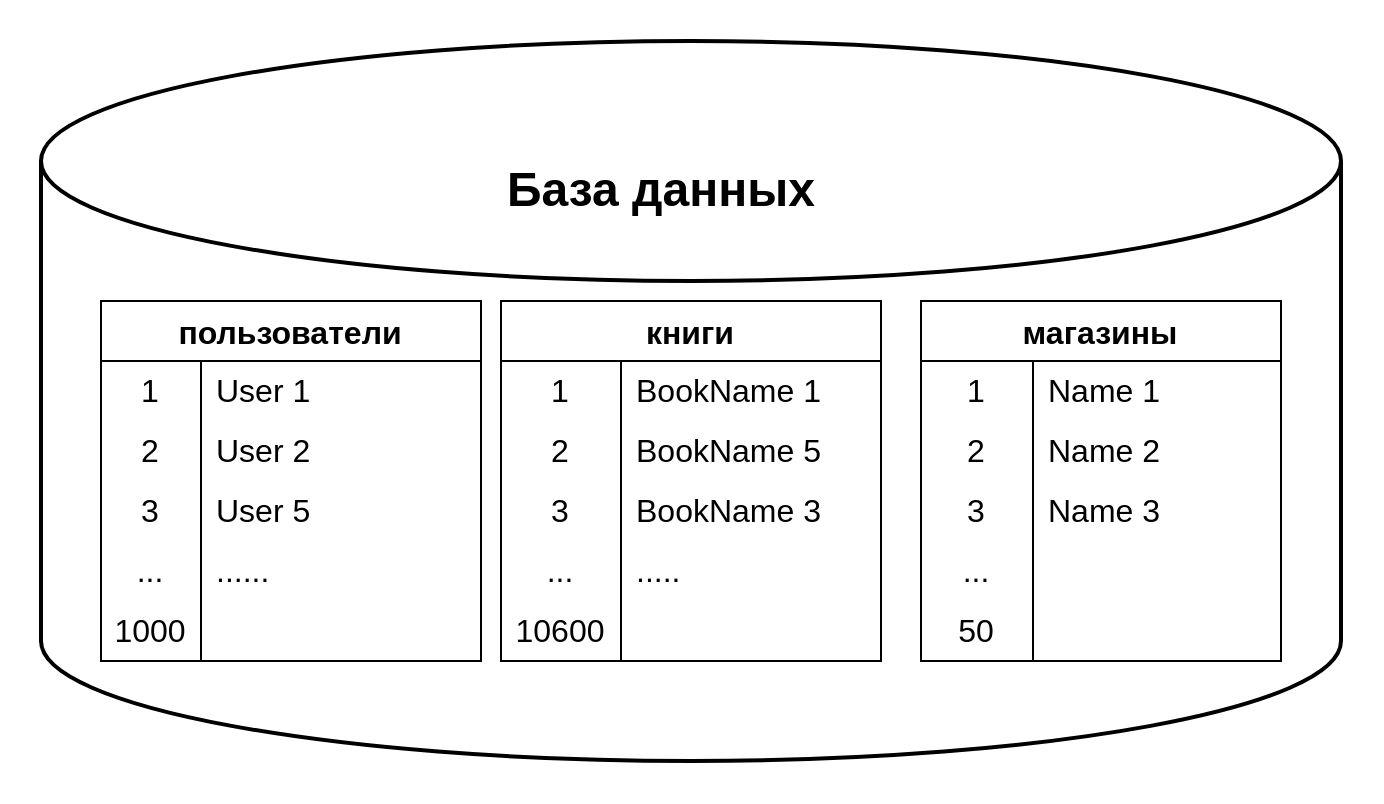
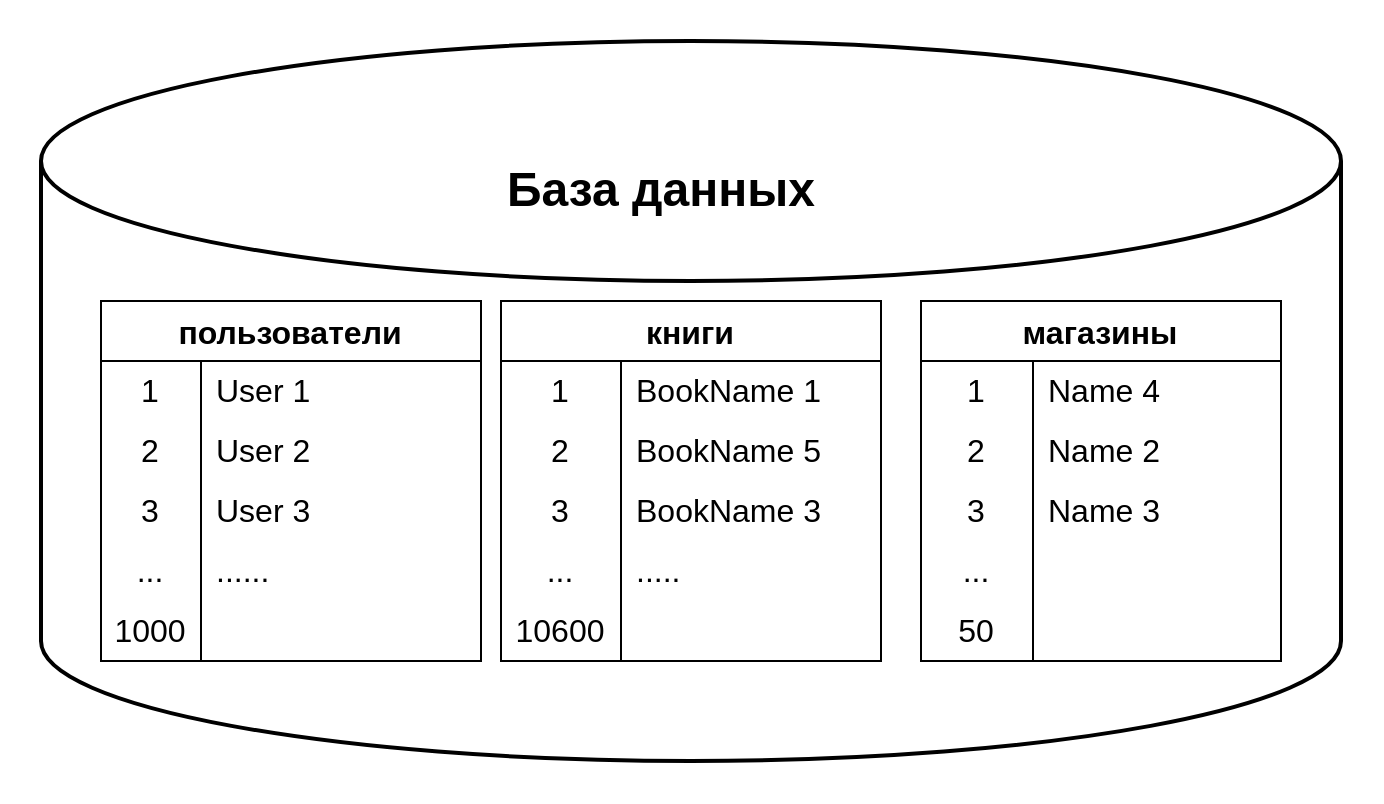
  <mxCell id="0" />
  <mxCell id="1" parent="0" />
  <mxCell id="2" value="" style="group" parent="1" vertex="1" connectable="0"><mxGeometry x="20" y="20" width="650" height="360" as="geometry" /></mxCell>
  <mxCell id="3" value="" style="strokeWidth=2;html=1;shape=mxgraph.flowchart.database;whiteSpace=wrap;" parent="2" vertex="1"><mxGeometry width="650" height="360" as="geometry" /></mxCell>
  <mxCell id="4" value="пользователи" style="shape=table;startSize=30;container=1;collapsible=0;childLayout=tableLayout;fixedRows=1;rowLines=0;fontStyle=1;strokeColor=default;fontSize=16;" parent="2" vertex="1"><mxGeometry x="30" y="130" width="190" height="180" as="geometry" /></mxCell>
  <mxCell id="5" value="" style="shape=tableRow;horizontal=0;startSize=0;swimlaneHead=0;swimlaneBody=0;top=0;left=0;bottom=0;right=0;collapsible=0;dropTarget=0;fillColor=none;points=[[0,0.5],[1,0.5]];portConstraint=eastwest;strokeColor=inherit;fontSize=16;" parent="4" vertex="1"><mxGeometry y="30" width="190" height="30" as="geometry" /></mxCell>
  <mxCell id="6" value="1" style="shape=partialRectangle;html=1;whiteSpace=wrap;connectable=0;fillColor=none;top=0;left=0;bottom=0;right=0;overflow=hidden;pointerEvents=1;strokeColor=inherit;fontSize=16;" parent="5" vertex="1"><mxGeometry width="50" height="30" as="geometry"><mxRectangle width="50" height="30" as="alternateBounds" /></mxGeometry></mxCell>
  <mxCell id="7" value="User 1&amp;nbsp;" style="shape=partialRectangle;html=1;whiteSpace=wrap;connectable=0;fillColor=none;top=0;left=0;bottom=0;right=0;align=left;spacingLeft=6;overflow=hidden;strokeColor=inherit;fontSize=16;" parent="5" vertex="1"><mxGeometry x="50" width="140" height="30" as="geometry"><mxRectangle width="140" height="30" as="alternateBounds" /></mxGeometry></mxCell>
  <mxCell id="8" value="" style="shape=tableRow;horizontal=0;startSize=0;swimlaneHead=0;swimlaneBody=0;top=0;left=0;bottom=0;right=0;collapsible=0;dropTarget=0;fillColor=none;points=[[0,0.5],[1,0.5]];portConstraint=eastwest;strokeColor=inherit;fontSize=16;" parent="4" vertex="1"><mxGeometry y="60" width="190" height="30" as="geometry" /></mxCell>
  <mxCell id="9" value="2" style="shape=partialRectangle;html=1;whiteSpace=wrap;connectable=0;fillColor=none;top=0;left=0;bottom=0;right=0;overflow=hidden;strokeColor=inherit;fontSize=16;" parent="8" vertex="1"><mxGeometry width="50" height="30" as="geometry"><mxRectangle width="50" height="30" as="alternateBounds" /></mxGeometry></mxCell>
  <mxCell id="10" value="User 2" style="shape=partialRectangle;html=1;whiteSpace=wrap;connectable=0;fillColor=none;top=0;left=0;bottom=0;right=0;align=left;spacingLeft=6;overflow=hidden;strokeColor=inherit;fontSize=16;" parent="8" vertex="1"><mxGeometry x="50" width="140" height="30" as="geometry"><mxRectangle width="140" height="30" as="alternateBounds" /></mxGeometry></mxCell>
  <mxCell id="11" value="" style="shape=tableRow;horizontal=0;startSize=0;swimlaneHead=0;swimlaneBody=0;top=0;left=0;bottom=0;right=0;collapsible=0;dropTarget=0;fillColor=none;points=[[0,0.5],[1,0.5]];portConstraint=eastwest;strokeColor=inherit;fontSize=16;" parent="4" vertex="1"><mxGeometry y="90" width="190" height="30" as="geometry" /></mxCell>
  <mxCell id="12" value="3" style="shape=partialRectangle;html=1;whiteSpace=wrap;connectable=0;fillColor=none;top=0;left=0;bottom=0;right=0;overflow=hidden;strokeColor=inherit;fontSize=16;" parent="11" vertex="1"><mxGeometry width="50" height="30" as="geometry"><mxRectangle width="50" height="30" as="alternateBounds" /></mxGeometry></mxCell>
- <mxCell id="13" value="User 5" style="shape=partialRectangle;html=1;whiteSpace=wrap;connectable=0;fillColor=none;top=0;left=0;bottom=0;right=0;align=left;spacingLeft=6;overflow=hidden;strokeColor=inherit;fontSize=16;" parent="11" vertex="1"><mxGeometry x="50" width="140" height="30" as="geometry"><mxRectangle width="140" height="30" as="alternateBounds" /></mxGeometry></mxCell>
+ <mxCell id="13" value="User 3" style="shape=partialRectangle;html=1;whiteSpace=wrap;connectable=0;fillColor=none;top=0;left=0;bottom=0;right=0;align=left;spacingLeft=6;overflow=hidden;strokeColor=inherit;fontSize=16;" parent="11" vertex="1"><mxGeometry x="50" width="140" height="30" as="geometry"><mxRectangle width="140" height="30" as="alternateBounds" /></mxGeometry></mxCell>
  <mxCell id="14" style="shape=tableRow;horizontal=0;startSize=0;swimlaneHead=0;swimlaneBody=0;top=0;left=0;bottom=0;right=0;collapsible=0;dropTarget=0;fillColor=none;points=[[0,0.5],[1,0.5]];portConstraint=eastwest;strokeColor=inherit;fontSize=16;" parent="4" vertex="1"><mxGeometry y="120" width="190" height="30" as="geometry" /></mxCell>
  <mxCell id="15" value="..." style="shape=partialRectangle;html=1;whiteSpace=wrap;connectable=0;fillColor=none;top=0;left=0;bottom=0;right=0;overflow=hidden;strokeColor=inherit;fontSize=16;" parent="14" vertex="1"><mxGeometry width="50" height="30" as="geometry"><mxRectangle width="50" height="30" as="alternateBounds" /></mxGeometry></mxCell>
  <mxCell id="16" value="......" style="shape=partialRectangle;html=1;whiteSpace=wrap;connectable=0;fillColor=none;top=0;left=0;bottom=0;right=0;align=left;spacingLeft=6;overflow=hidden;strokeColor=inherit;fontSize=16;" parent="14" vertex="1"><mxGeometry x="50" width="140" height="30" as="geometry"><mxRectangle width="140" height="30" as="alternateBounds" /></mxGeometry></mxCell>
  <mxCell id="17" style="shape=tableRow;horizontal=0;startSize=0;swimlaneHead=0;swimlaneBody=0;top=0;left=0;bottom=0;right=0;collapsible=0;dropTarget=0;fillColor=none;points=[[0,0.5],[1,0.5]];portConstraint=eastwest;strokeColor=inherit;fontSize=16;" parent="4" vertex="1"><mxGeometry y="150" width="190" height="30" as="geometry" /></mxCell>
  <mxCell id="18" value="1000" style="shape=partialRectangle;html=1;whiteSpace=wrap;connectable=0;fillColor=none;top=0;left=0;bottom=0;right=0;overflow=hidden;strokeColor=inherit;fontSize=16;" parent="17" vertex="1"><mxGeometry width="50" height="30" as="geometry"><mxRectangle width="50" height="30" as="alternateBounds" /></mxGeometry></mxCell>
  <mxCell id="19" style="shape=partialRectangle;html=1;whiteSpace=wrap;connectable=0;fillColor=none;top=0;left=0;bottom=0;right=0;align=left;spacingLeft=6;overflow=hidden;strokeColor=inherit;fontSize=16;" parent="17" vertex="1"><mxGeometry x="50" width="140" height="30" as="geometry"><mxRectangle width="140" height="30" as="alternateBounds" /></mxGeometry></mxCell>
  <mxCell id="20" value="книги" style="shape=table;startSize=30;container=1;collapsible=0;childLayout=tableLayout;fixedRows=1;rowLines=0;fontStyle=1;strokeColor=default;fontSize=16;" parent="2" vertex="1"><mxGeometry x="230" y="130" width="190" height="180" as="geometry" /></mxCell>
  <mxCell id="21" value="" style="shape=tableRow;horizontal=0;startSize=0;swimlaneHead=0;swimlaneBody=0;top=0;left=0;bottom=0;right=0;collapsible=0;dropTarget=0;fillColor=none;points=[[0,0.5],[1,0.5]];portConstraint=eastwest;strokeColor=inherit;fontSize=16;" parent="20" vertex="1"><mxGeometry y="30" width="190" height="30" as="geometry" /></mxCell>
  <mxCell id="22" value="1" style="shape=partialRectangle;html=1;whiteSpace=wrap;connectable=0;fillColor=none;top=0;left=0;bottom=0;right=0;overflow=hidden;pointerEvents=1;strokeColor=inherit;fontSize=16;" parent="21" vertex="1"><mxGeometry width="60" height="30" as="geometry"><mxRectangle width="60" height="30" as="alternateBounds" /></mxGeometry></mxCell>
  <mxCell id="23" value="BookName 1" style="shape=partialRectangle;html=1;whiteSpace=wrap;connectable=0;fillColor=none;top=0;left=0;bottom=0;right=0;align=left;spacingLeft=6;overflow=hidden;strokeColor=inherit;fontSize=16;" parent="21" vertex="1"><mxGeometry x="60" width="130" height="30" as="geometry"><mxRectangle width="130" height="30" as="alternateBounds" /></mxGeometry></mxCell>
  <mxCell id="24" value="" style="shape=tableRow;horizontal=0;startSize=0;swimlaneHead=0;swimlaneBody=0;top=0;left=0;bottom=0;right=0;collapsible=0;dropTarget=0;fillColor=none;points=[[0,0.5],[1,0.5]];portConstraint=eastwest;strokeColor=inherit;fontSize=16;" parent="20" vertex="1"><mxGeometry y="60" width="190" height="30" as="geometry" /></mxCell>
  <mxCell id="25" value="2" style="shape=partialRectangle;html=1;whiteSpace=wrap;connectable=0;fillColor=none;top=0;left=0;bottom=0;right=0;overflow=hidden;strokeColor=inherit;fontSize=16;" parent="24" vertex="1"><mxGeometry width="60" height="30" as="geometry"><mxRectangle width="60" height="30" as="alternateBounds" /></mxGeometry></mxCell>
  <mxCell id="26" value="BookName 5" style="shape=partialRectangle;html=1;whiteSpace=wrap;connectable=0;fillColor=none;top=0;left=0;bottom=0;right=0;align=left;spacingLeft=6;overflow=hidden;strokeColor=inherit;fontSize=16;" parent="24" vertex="1"><mxGeometry x="60" width="130" height="30" as="geometry"><mxRectangle width="130" height="30" as="alternateBounds" /></mxGeometry></mxCell>
  <mxCell id="27" value="" style="shape=tableRow;horizontal=0;startSize=0;swimlaneHead=0;swimlaneBody=0;top=0;left=0;bottom=0;right=0;collapsible=0;dropTarget=0;fillColor=none;points=[[0,0.5],[1,0.5]];portConstraint=eastwest;strokeColor=inherit;fontSize=16;" parent="20" vertex="1"><mxGeometry y="90" width="190" height="30" as="geometry" /></mxCell>
  <mxCell id="28" value="3" style="shape=partialRectangle;html=1;whiteSpace=wrap;connectable=0;fillColor=none;top=0;left=0;bottom=0;right=0;overflow=hidden;strokeColor=inherit;fontSize=16;" parent="27" vertex="1"><mxGeometry width="60" height="30" as="geometry"><mxRectangle width="60" height="30" as="alternateBounds" /></mxGeometry></mxCell>
  <mxCell id="29" value="BookName 3" style="shape=partialRectangle;html=1;whiteSpace=wrap;connectable=0;fillColor=none;top=0;left=0;bottom=0;right=0;align=left;spacingLeft=6;overflow=hidden;strokeColor=inherit;fontSize=16;" parent="27" vertex="1"><mxGeometry x="60" width="130" height="30" as="geometry"><mxRectangle width="130" height="30" as="alternateBounds" /></mxGeometry></mxCell>
  <mxCell id="30" style="shape=tableRow;horizontal=0;startSize=0;swimlaneHead=0;swimlaneBody=0;top=0;left=0;bottom=0;right=0;collapsible=0;dropTarget=0;fillColor=none;points=[[0,0.5],[1,0.5]];portConstraint=eastwest;strokeColor=inherit;fontSize=16;" parent="20" vertex="1"><mxGeometry y="120" width="190" height="30" as="geometry" /></mxCell>
  <mxCell id="31" value="..." style="shape=partialRectangle;html=1;whiteSpace=wrap;connectable=0;fillColor=none;top=0;left=0;bottom=0;right=0;overflow=hidden;strokeColor=inherit;fontSize=16;" parent="30" vertex="1"><mxGeometry width="60" height="30" as="geometry"><mxRectangle width="60" height="30" as="alternateBounds" /></mxGeometry></mxCell>
  <mxCell id="32" value="....." style="shape=partialRectangle;html=1;whiteSpace=wrap;connectable=0;fillColor=none;top=0;left=0;bottom=0;right=0;align=left;spacingLeft=6;overflow=hidden;strokeColor=inherit;fontSize=16;" parent="30" vertex="1"><mxGeometry x="60" width="130" height="30" as="geometry"><mxRectangle width="130" height="30" as="alternateBounds" /></mxGeometry></mxCell>
  <mxCell id="33" style="shape=tableRow;horizontal=0;startSize=0;swimlaneHead=0;swimlaneBody=0;top=0;left=0;bottom=0;right=0;collapsible=0;dropTarget=0;fillColor=none;points=[[0,0.5],[1,0.5]];portConstraint=eastwest;strokeColor=inherit;fontSize=16;" parent="20" vertex="1"><mxGeometry y="150" width="190" height="30" as="geometry" /></mxCell>
  <mxCell id="34" value="10600" style="shape=partialRectangle;html=1;whiteSpace=wrap;connectable=0;fillColor=none;top=0;left=0;bottom=0;right=0;overflow=hidden;strokeColor=inherit;fontSize=16;" parent="33" vertex="1"><mxGeometry width="60" height="30" as="geometry"><mxRectangle width="60" height="30" as="alternateBounds" /></mxGeometry></mxCell>
  <mxCell id="35" style="shape=partialRectangle;html=1;whiteSpace=wrap;connectable=0;fillColor=none;top=0;left=0;bottom=0;right=0;align=left;spacingLeft=6;overflow=hidden;strokeColor=inherit;fontSize=16;" parent="33" vertex="1"><mxGeometry x="60" width="130" height="30" as="geometry"><mxRectangle width="130" height="30" as="alternateBounds" /></mxGeometry></mxCell>
  <mxCell id="36" value="магазины" style="shape=table;startSize=30;container=1;collapsible=0;childLayout=tableLayout;fixedRows=1;rowLines=0;fontStyle=1;strokeColor=default;fontSize=16;" parent="2" vertex="1"><mxGeometry x="440" y="130" width="180" height="180" as="geometry" /></mxCell>
  <mxCell id="37" value="" style="shape=tableRow;horizontal=0;startSize=0;swimlaneHead=0;swimlaneBody=0;top=0;left=0;bottom=0;right=0;collapsible=0;dropTarget=0;fillColor=none;points=[[0,0.5],[1,0.5]];portConstraint=eastwest;strokeColor=inherit;fontSize=16;" parent="36" vertex="1"><mxGeometry y="30" width="180" height="30" as="geometry" /></mxCell>
  <mxCell id="38" value="1" style="shape=partialRectangle;html=1;whiteSpace=wrap;connectable=0;fillColor=none;top=0;left=0;bottom=0;right=0;overflow=hidden;pointerEvents=1;strokeColor=inherit;fontSize=16;" parent="37" vertex="1"><mxGeometry width="56" height="30" as="geometry"><mxRectangle width="56" height="30" as="alternateBounds" /></mxGeometry></mxCell>
- <mxCell id="39" value="Name 1" style="shape=partialRectangle;html=1;whiteSpace=wrap;connectable=0;fillColor=none;top=0;left=0;bottom=0;right=0;align=left;spacingLeft=6;overflow=hidden;strokeColor=inherit;fontSize=16;" parent="37" vertex="1"><mxGeometry x="56" width="124" height="30" as="geometry"><mxRectangle width="124" height="30" as="alternateBounds" /></mxGeometry></mxCell>
+ <mxCell id="39" value="Name 4" style="shape=partialRectangle;html=1;whiteSpace=wrap;connectable=0;fillColor=none;top=0;left=0;bottom=0;right=0;align=left;spacingLeft=6;overflow=hidden;strokeColor=inherit;fontSize=16;" parent="37" vertex="1"><mxGeometry x="56" width="124" height="30" as="geometry"><mxRectangle width="124" height="30" as="alternateBounds" /></mxGeometry></mxCell>
  <mxCell id="40" value="" style="shape=tableRow;horizontal=0;startSize=0;swimlaneHead=0;swimlaneBody=0;top=0;left=0;bottom=0;right=0;collapsible=0;dropTarget=0;fillColor=none;points=[[0,0.5],[1,0.5]];portConstraint=eastwest;strokeColor=inherit;fontSize=16;" parent="36" vertex="1"><mxGeometry y="60" width="180" height="30" as="geometry" /></mxCell>
  <mxCell id="41" value="2" style="shape=partialRectangle;html=1;whiteSpace=wrap;connectable=0;fillColor=none;top=0;left=0;bottom=0;right=0;overflow=hidden;strokeColor=inherit;fontSize=16;" parent="40" vertex="1"><mxGeometry width="56" height="30" as="geometry"><mxRectangle width="56" height="30" as="alternateBounds" /></mxGeometry></mxCell>
  <mxCell id="42" value="Name&amp;nbsp;2" style="shape=partialRectangle;html=1;whiteSpace=wrap;connectable=0;fillColor=none;top=0;left=0;bottom=0;right=0;align=left;spacingLeft=6;overflow=hidden;strokeColor=inherit;fontSize=16;" parent="40" vertex="1"><mxGeometry x="56" width="124" height="30" as="geometry"><mxRectangle width="124" height="30" as="alternateBounds" /></mxGeometry></mxCell>
  <mxCell id="43" value="" style="shape=tableRow;horizontal=0;startSize=0;swimlaneHead=0;swimlaneBody=0;top=0;left=0;bottom=0;right=0;collapsible=0;dropTarget=0;fillColor=none;points=[[0,0.5],[1,0.5]];portConstraint=eastwest;strokeColor=inherit;fontSize=16;" parent="36" vertex="1"><mxGeometry y="90" width="180" height="30" as="geometry" /></mxCell>
  <mxCell id="44" value="3" style="shape=partialRectangle;html=1;whiteSpace=wrap;connectable=0;fillColor=none;top=0;left=0;bottom=0;right=0;overflow=hidden;strokeColor=inherit;fontSize=16;" parent="43" vertex="1"><mxGeometry width="56" height="30" as="geometry"><mxRectangle width="56" height="30" as="alternateBounds" /></mxGeometry></mxCell>
  <mxCell id="45" value="Name&amp;nbsp;3" style="shape=partialRectangle;html=1;whiteSpace=wrap;connectable=0;fillColor=none;top=0;left=0;bottom=0;right=0;align=left;spacingLeft=6;overflow=hidden;strokeColor=inherit;fontSize=16;" parent="43" vertex="1"><mxGeometry x="56" width="124" height="30" as="geometry"><mxRectangle width="124" height="30" as="alternateBounds" /></mxGeometry></mxCell>
  <mxCell id="46" style="shape=tableRow;horizontal=0;startSize=0;swimlaneHead=0;swimlaneBody=0;top=0;left=0;bottom=0;right=0;collapsible=0;dropTarget=0;fillColor=none;points=[[0,0.5],[1,0.5]];portConstraint=eastwest;strokeColor=inherit;fontSize=16;" parent="36" vertex="1"><mxGeometry y="120" width="180" height="30" as="geometry" /></mxCell>
  <mxCell id="47" value="..." style="shape=partialRectangle;html=1;whiteSpace=wrap;connectable=0;fillColor=none;top=0;left=0;bottom=0;right=0;overflow=hidden;strokeColor=inherit;fontSize=16;" parent="46" vertex="1"><mxGeometry width="56" height="30" as="geometry"><mxRectangle width="56" height="30" as="alternateBounds" /></mxGeometry></mxCell>
  <mxCell id="48" style="shape=partialRectangle;html=1;whiteSpace=wrap;connectable=0;fillColor=none;top=0;left=0;bottom=0;right=0;align=left;spacingLeft=6;overflow=hidden;strokeColor=inherit;fontSize=16;" parent="46" vertex="1"><mxGeometry x="56" width="124" height="30" as="geometry"><mxRectangle width="124" height="30" as="alternateBounds" /></mxGeometry></mxCell>
  <mxCell id="49" style="shape=tableRow;horizontal=0;startSize=0;swimlaneHead=0;swimlaneBody=0;top=0;left=0;bottom=0;right=0;collapsible=0;dropTarget=0;fillColor=none;points=[[0,0.5],[1,0.5]];portConstraint=eastwest;strokeColor=inherit;fontSize=16;" parent="36" vertex="1"><mxGeometry y="150" width="180" height="30" as="geometry" /></mxCell>
  <mxCell id="50" value="50" style="shape=partialRectangle;html=1;whiteSpace=wrap;connectable=0;fillColor=none;top=0;left=0;bottom=0;right=0;overflow=hidden;strokeColor=inherit;fontSize=16;" parent="49" vertex="1"><mxGeometry width="56" height="30" as="geometry"><mxRectangle width="56" height="30" as="alternateBounds" /></mxGeometry></mxCell>
  <mxCell id="51" style="shape=partialRectangle;html=1;whiteSpace=wrap;connectable=0;fillColor=none;top=0;left=0;bottom=0;right=0;align=left;spacingLeft=6;overflow=hidden;strokeColor=inherit;fontSize=16;" parent="49" vertex="1"><mxGeometry x="56" width="124" height="30" as="geometry"><mxRectangle width="124" height="30" as="alternateBounds" /></mxGeometry></mxCell>
  <mxCell id="52" value="База данных" style="text;strokeColor=none;fillColor=none;html=1;fontSize=24;fontStyle=1;verticalAlign=middle;align=center;" parent="2" vertex="1"><mxGeometry x="260" y="55" width="100" height="40" as="geometry" /></mxCell>
